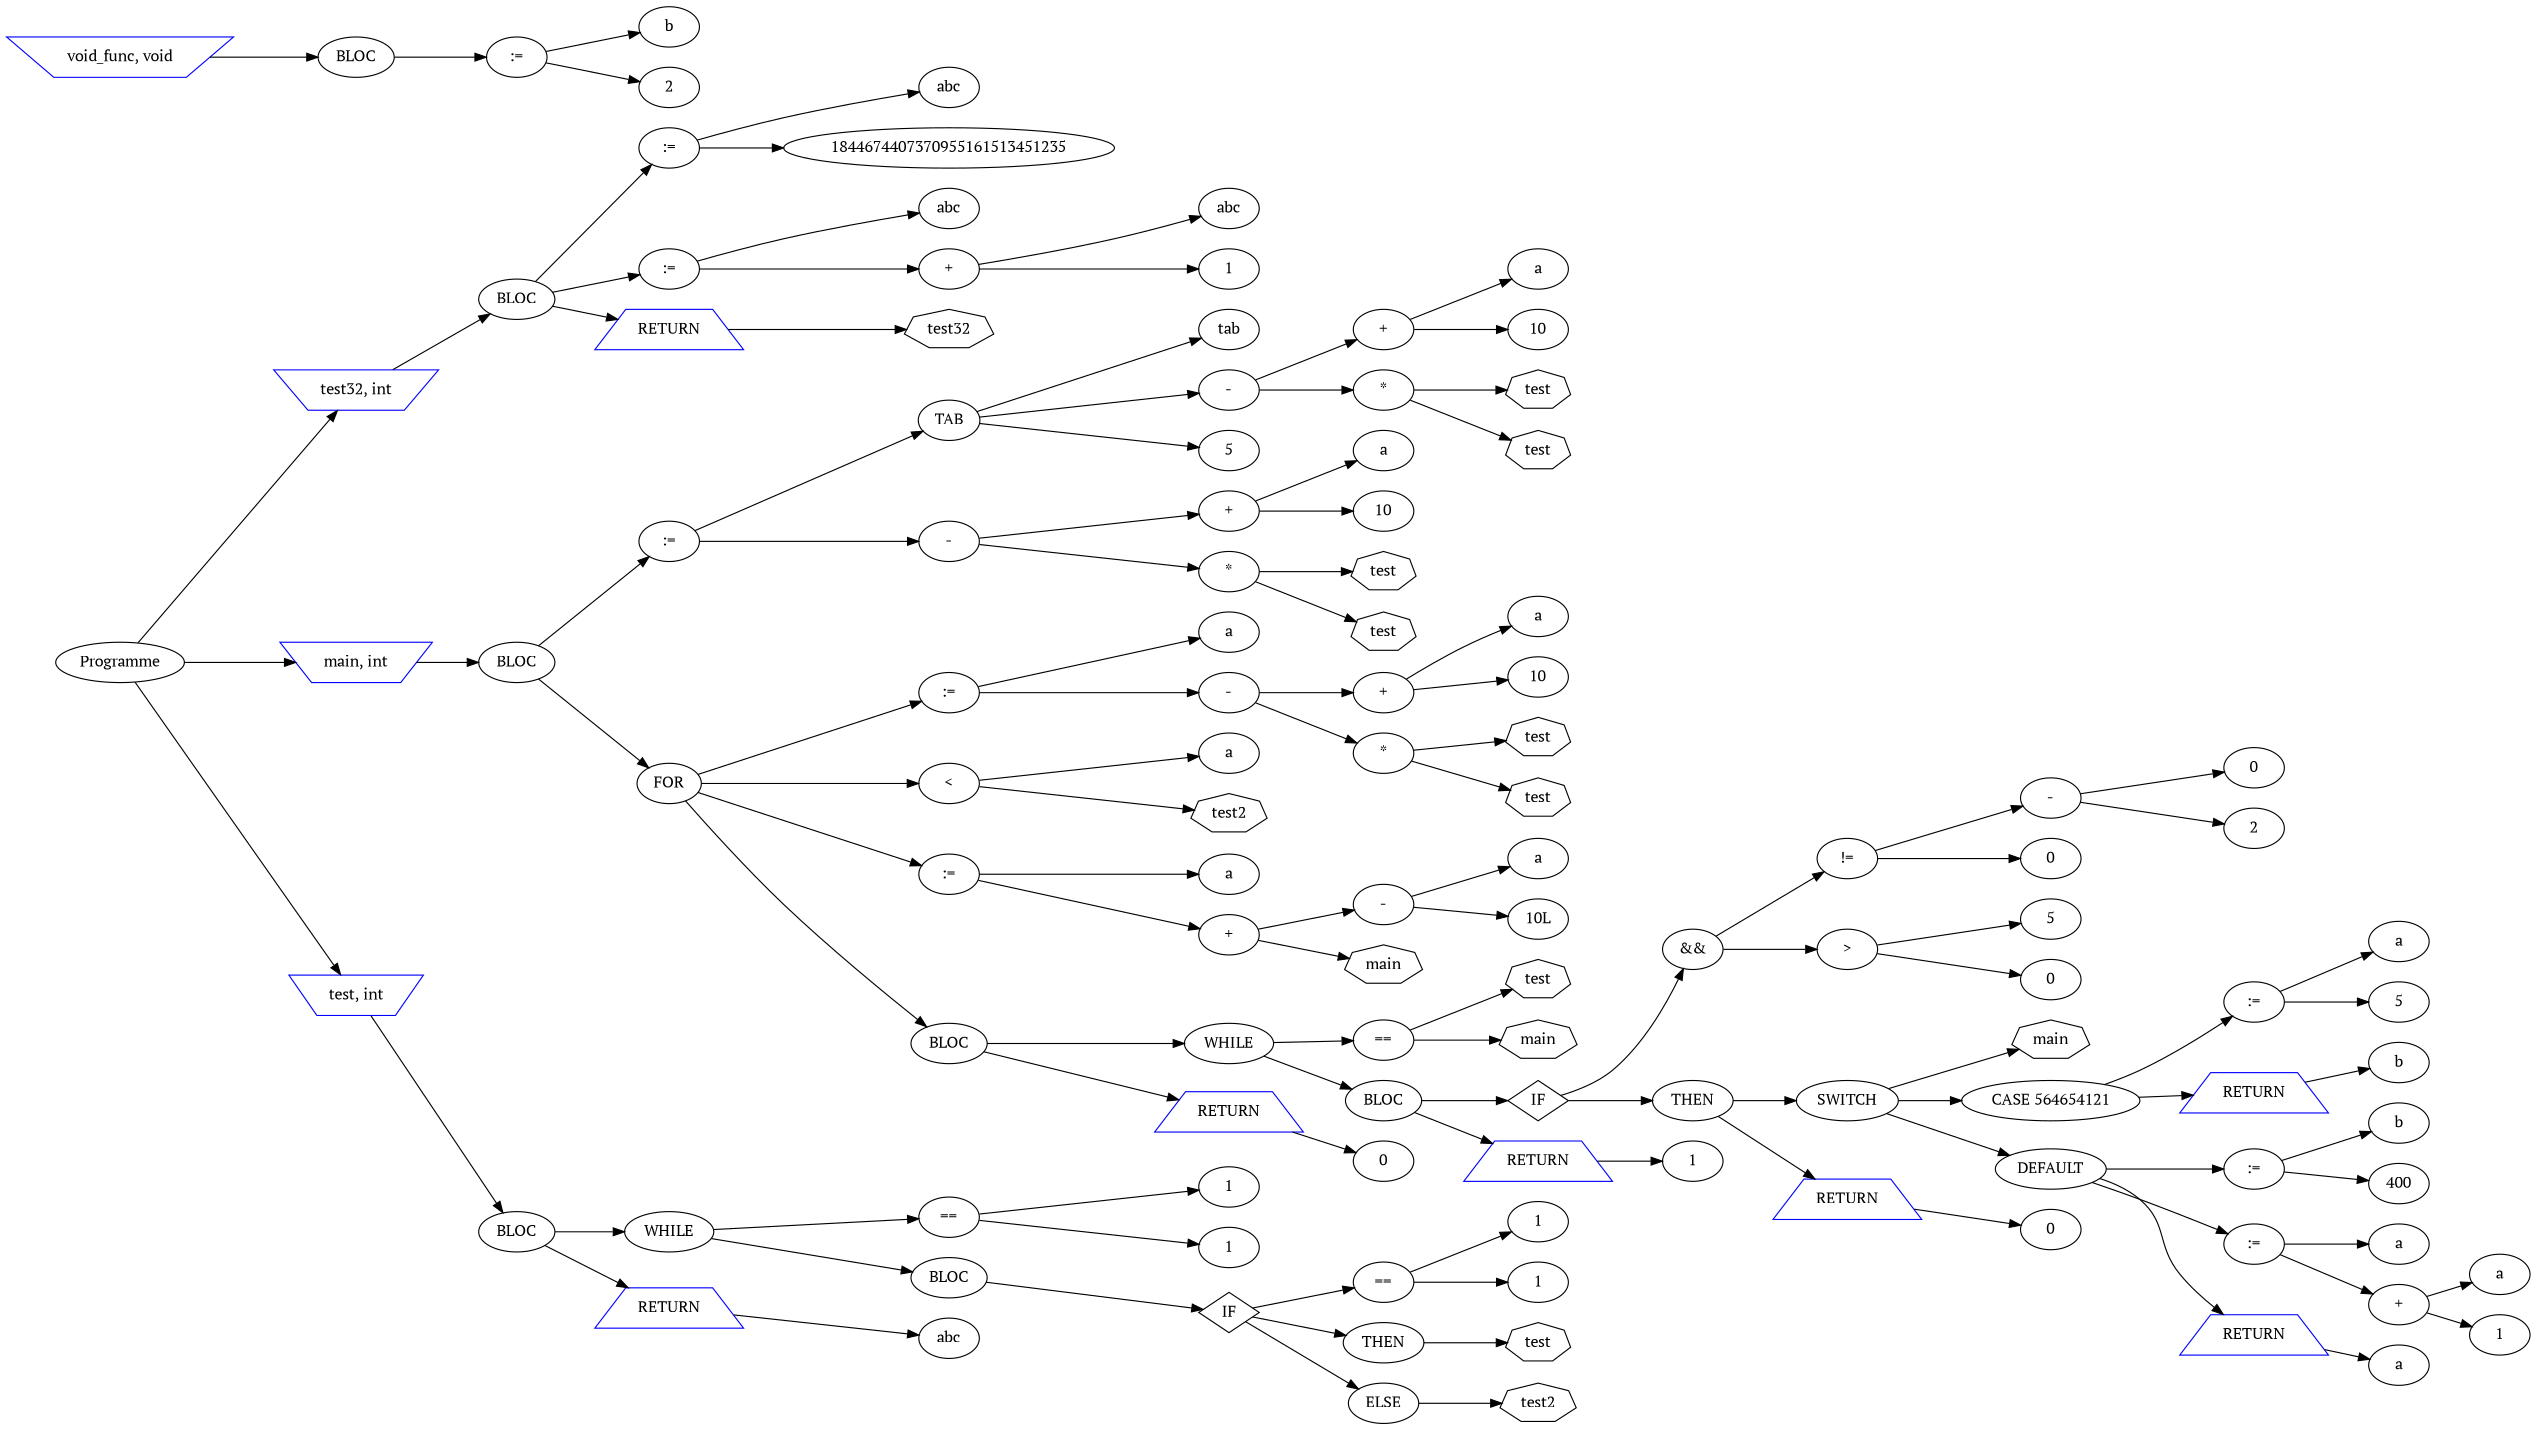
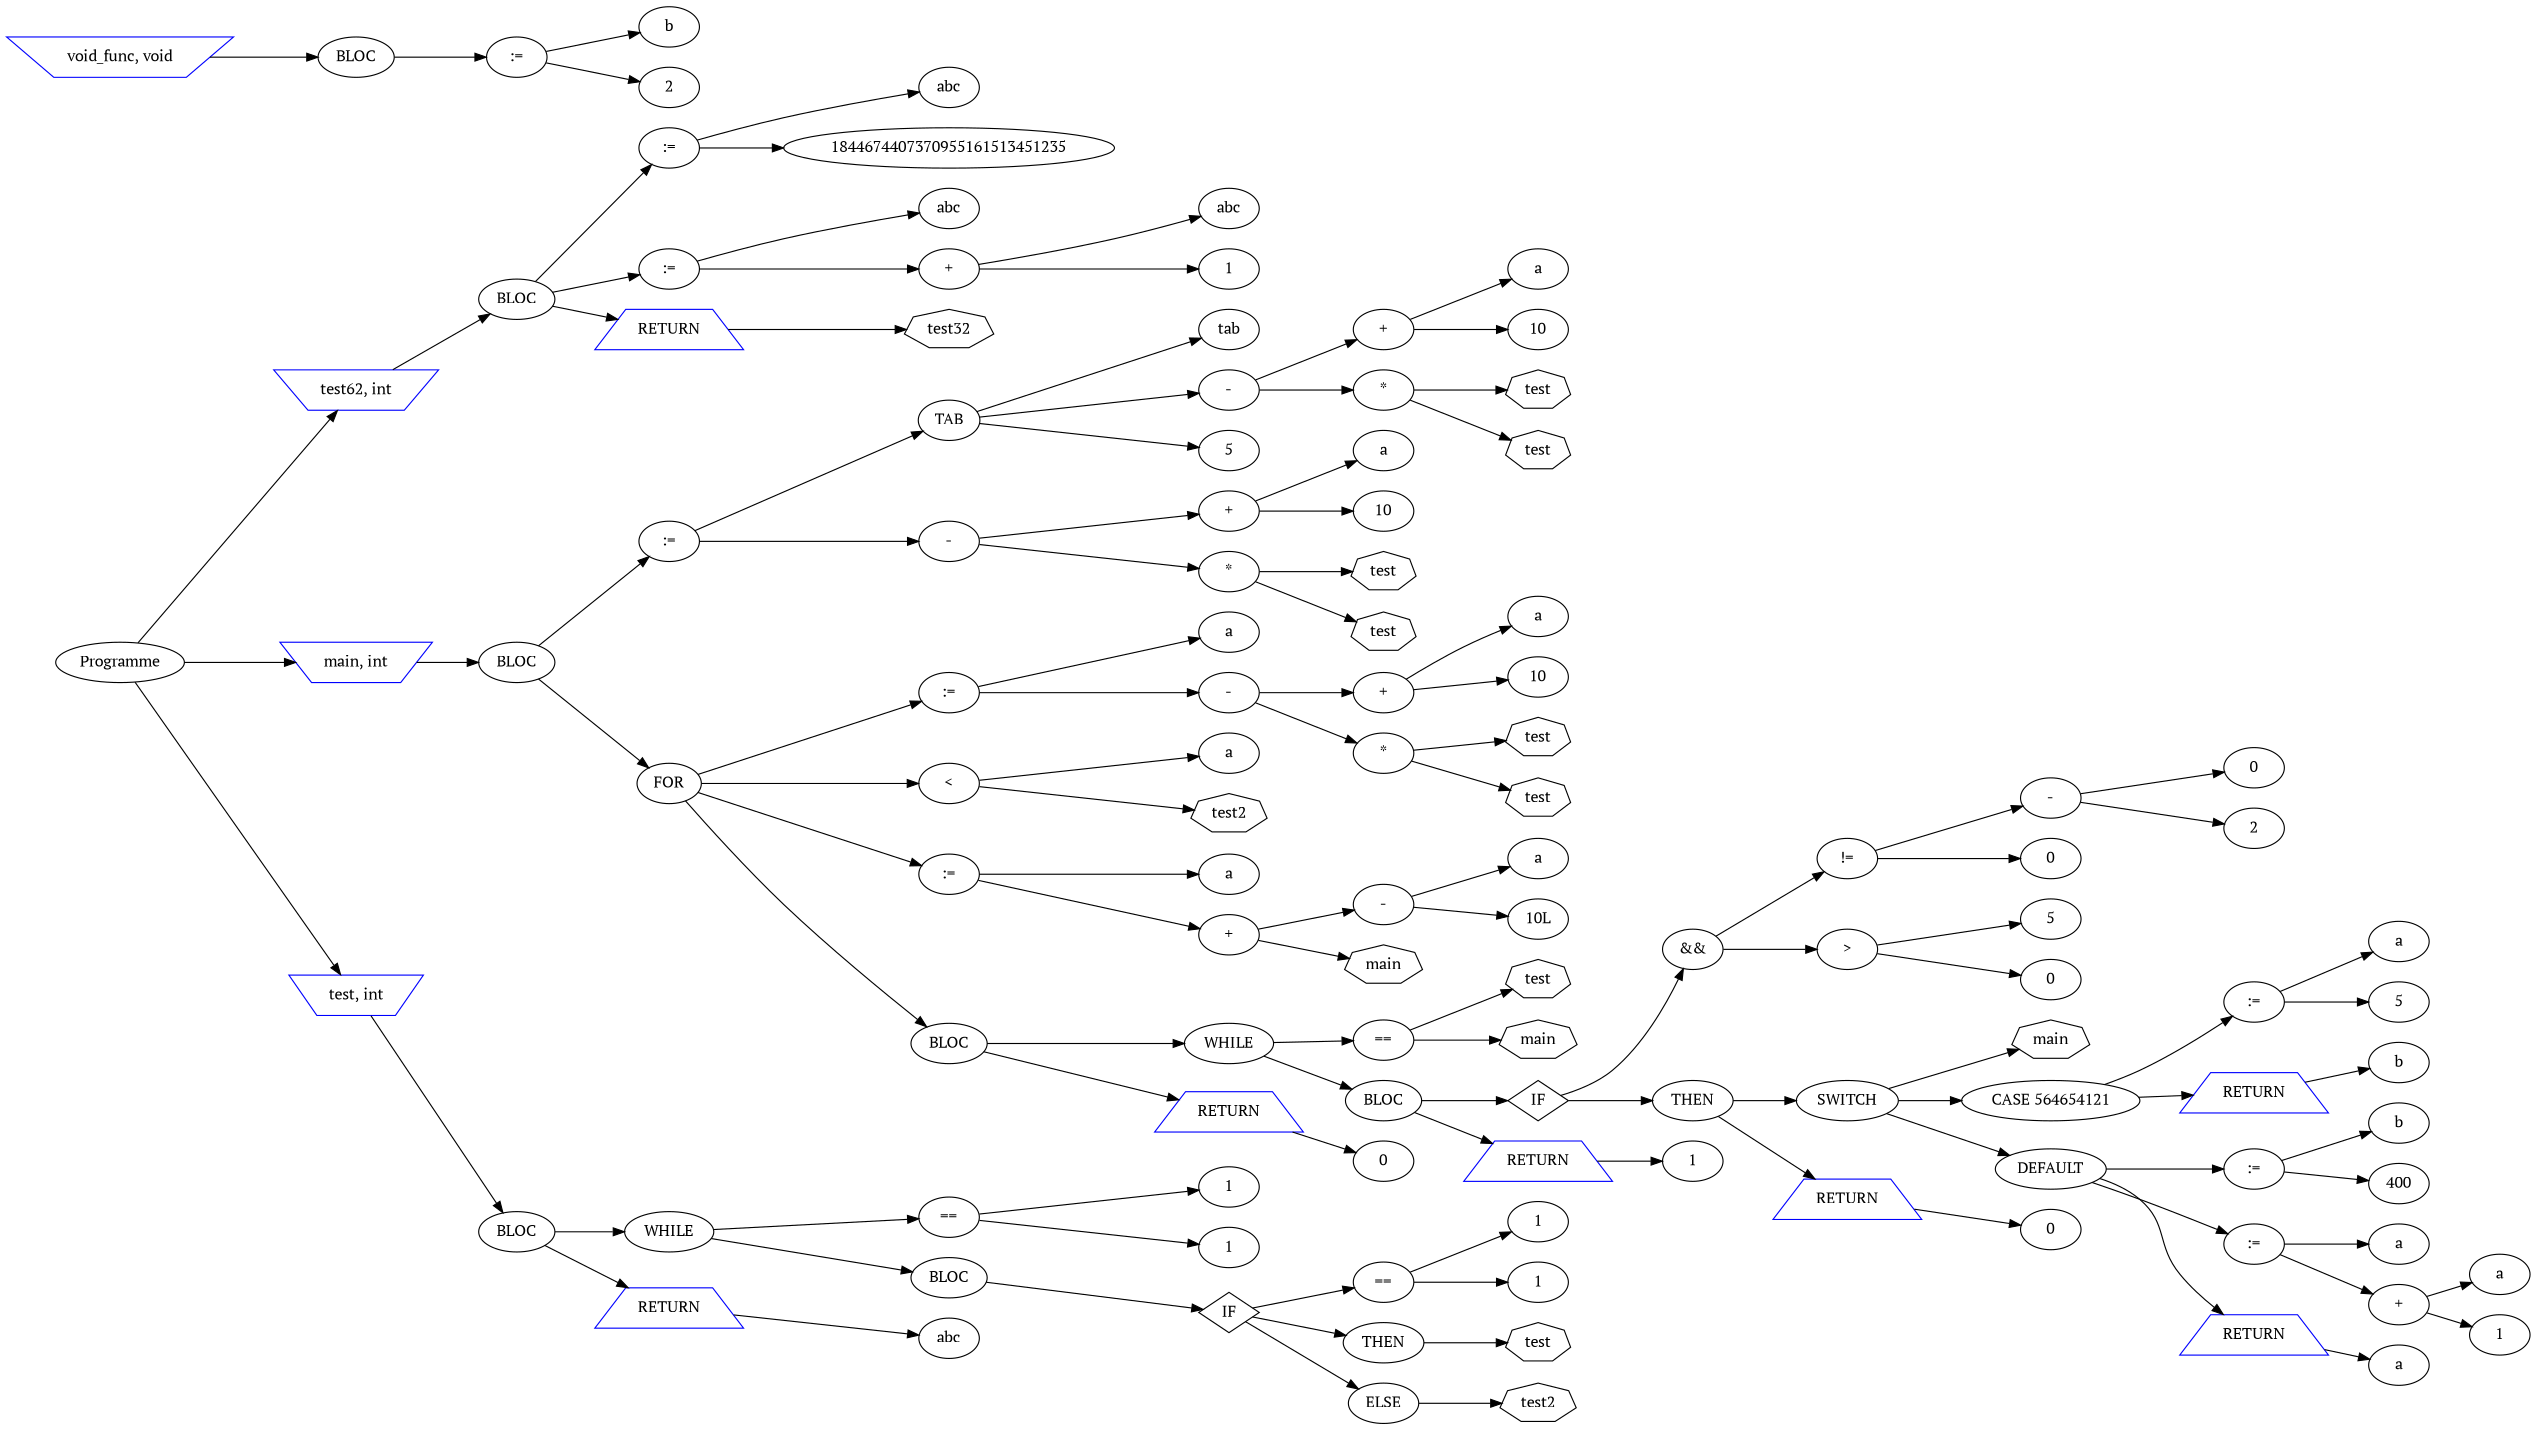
  digraph {
    fontname="PT Serif"
    rankdir=LR
    node [fontname="PT Serif"]
    edge [fontname="PT Serif"]
    n1 [label=Programme]
-   n2 [color=blue label="test32, int" shape=invtrapezium]
+   n2 [color=blue label="test62, int" shape=invtrapezium]
    n3 [color=blue label="main, int" shape=invtrapezium]
    n4 [color=blue label="test, int" shape=invtrapezium]
    n5 [label=BLOC]
    n6 [color=blue label="void_func, void" shape=invtrapezium]
    n7 [label=BLOC]
    n8 [label=BLOC]
    n9 [label=BLOC]
    n10 [label=":="]
    n11 [label=":="]
    n12 [color=blue label=RETURN shape=trapezium]
    n13 [label=abc]
    n14 [label=1844674407370955161513451235]
    n15 [label=abc]
    n16 [label="+"]
    n17 [label=test32 shape=septagon]
    n18 [label=abc]
    n19 [label=1]
    n20 [label=":="]
    n21 [label=b]
    n22 [label=2]
    n23 [label=":="]
    n24 [label=FOR]
    n25 [label=TAB]
    n26 [label="-"]
    n27 [label=":="]
    n28 [label="<"]
    n29 [label=":="]
    n30 [label=BLOC]
    n31 [label=tab]
    n32 [label="-"]
    n33 [label=5]
    n34 [label="+"]
    n35 [label="*"]
    n36 [label="+"]
    n37 [label="*"]
    n38 [label=a]
    n39 [label=10]
    n40 [label=test shape=septagon]
    n41 [label=test shape=septagon]
    n42 [label=a]
    n43 [label=10]
    n44 [label=test shape=septagon]
    n45 [label=test shape=septagon]
    n46 [label=a]
    n47 [label="-"]
    n48 [label=a]
    n49 [label=test2 shape=septagon]
    n50 [label=a]
    n51 [label="+"]
    n52 [label=WHILE]
    n53 [color=blue label=RETURN shape=trapezium]
    n54 [label="+"]
    n55 [label="*"]
    n56 [label=a]
    n57 [label=10]
    n58 [label=test shape=septagon]
    n59 [label=test shape=septagon]
    n60 [label="-"]
    n61 [label=main shape=septagon]
    n62 [label=a]
    n63 [label="10L"]
    n64 [label="=="]
    n65 [label=BLOC]
    n66 [label=0]
    n67 [label=test shape=septagon]
    n68 [label=main shape=septagon]
    n69 [label=IF shape=diamond]
    n70 [color=blue label=RETURN shape=trapezium]
    n71 [label="&&"]
    n72 [label=THEN]
    n73 [label=1]
    n74 [label="!="]
    n75 [label=">"]
    n76 [label=SWITCH]
    n77 [color=blue label=RETURN shape=trapezium]
    n78 [label="-"]
    n79 [label=0]
    n80 [label=5]
    n81 [label=0]
    n82 [label=0]
    n83 [label=2]
    n84 [label=main shape=septagon]
    n85 [label="CASE 564654121"]
    n86 [label=DEFAULT]
    n87 [label=0]
    n88 [label=":="]
    n89 [color=blue label=RETURN shape=trapezium]
    n90 [label=":="]
    n91 [label=":="]
    n92 [color=blue label=RETURN shape=trapezium]
    n93 [label=a]
    n94 [label=5]
    n95 [label=b]
    n96 [label=b]
    n97 [label=400]
    n98 [label=a]
    n99 [label="+"]
    n100 [label=a]
    n101 [label=a]
    n102 [label=1]
    n103 [label=WHILE]
    n104 [color=blue label=RETURN shape=trapezium]
    n105 [label="=="]
    n106 [label=BLOC]
    n107 [label=abc]
    n108 [label=1]
    n109 [label=1]
    n110 [label=IF shape=diamond]
    n111 [label="=="]
    n112 [label=THEN]
    n113 [label=ELSE]
    n114 [label=1]
    n115 [label=1]
    n116 [label=test shape=septagon]
    n117 [label=test2 shape=septagon]
    n1 -> n2
    n1 -> n3
    n1 -> n4
    n2 -> n5
    n3 -> n8
    n4 -> n9
    n5 -> n10
    n5 -> n11
    n5 -> n12
    n6 -> n7
    n7 -> n20
    n8 -> n23
    n8 -> n24
    n9 -> n103
    n9 -> n104
    n10 -> n13
    n10 -> n14
    n11 -> n15
    n11 -> n16
    n12 -> n17
    n16 -> n18
    n16 -> n19
    n20 -> n21
    n20 -> n22
    n23 -> n25
    n23 -> n26
    n24 -> n27
    n24 -> n28
    n24 -> n29
    n24 -> n30
    n25 -> n31
    n25 -> n32
    n25 -> n33
    n26 -> n34
    n26 -> n35
    n27 -> n46
    n27 -> n47
    n28 -> n48
    n28 -> n49
    n29 -> n50
    n29 -> n51
    n30 -> n52
    n30 -> n53
    n32 -> n36
    n32 -> n37
    n34 -> n42
    n34 -> n43
    n35 -> n44
    n35 -> n45
    n36 -> n38
    n36 -> n39
    n37 -> n40
    n37 -> n41
    n47 -> n54
    n47 -> n55
    n51 -> n60
    n51 -> n61
    n52 -> n64
    n52 -> n65
    n53 -> n66
    n54 -> n56
    n54 -> n57
    n55 -> n58
    n55 -> n59
    n60 -> n62
    n60 -> n63
    n64 -> n67
    n64 -> n68
    n65 -> n69
    n65 -> n70
    n69 -> n71
    n69 -> n72
    n70 -> n73
    n71 -> n74
    n71 -> n75
    n72 -> n76
    n72 -> n77
    n74 -> n78
    n74 -> n79
    n75 -> n80
    n75 -> n81
    n76 -> n84
    n76 -> n85
    n76 -> n86
    n77 -> n87
    n78 -> n82
    n78 -> n83
    n85 -> n88
    n85 -> n89
    n86 -> n90
    n86 -> n91
    n86 -> n92
    n88 -> n93
    n88 -> n94
    n89 -> n95
    n90 -> n96
    n90 -> n97
    n91 -> n98
    n91 -> n99
    n92 -> n100
    n99 -> n101
    n99 -> n102
    n103 -> n105
    n103 -> n106
    n104 -> n107
    n105 -> n108
    n105 -> n109
    n106 -> n110
    n110 -> n111
    n110 -> n112
    n110 -> n113
    n111 -> n114
    n111 -> n115
    n112 -> n116
    n113 -> n117
  }
